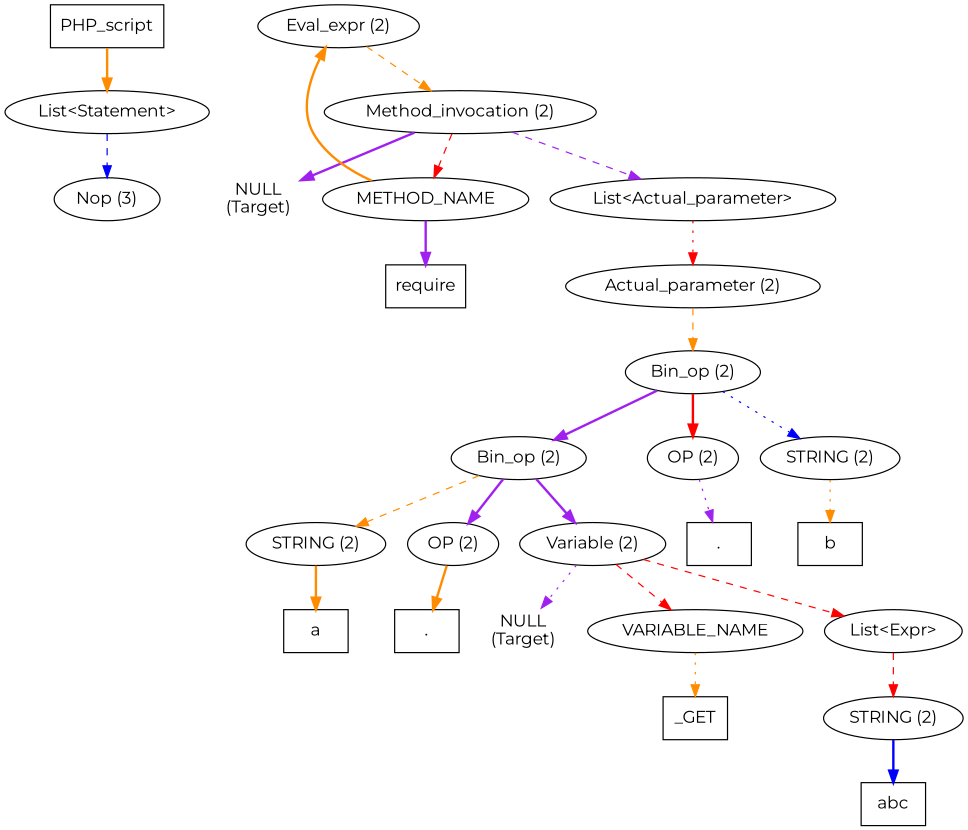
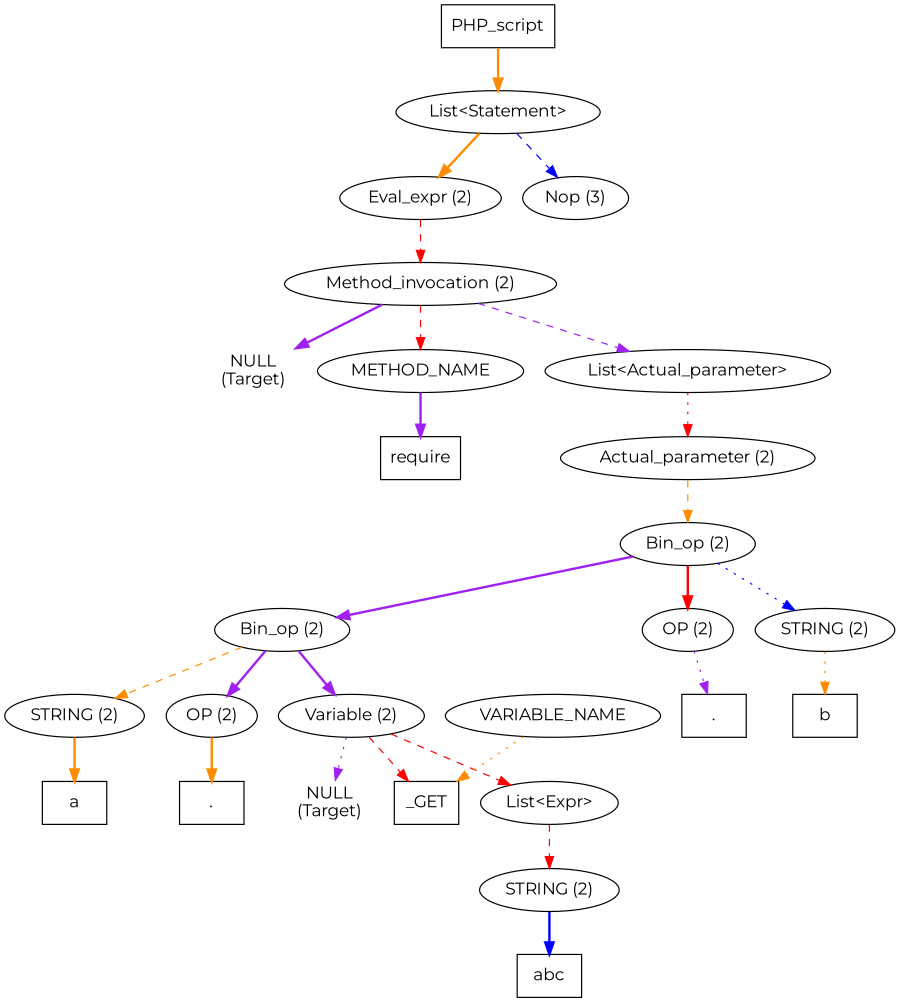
  digraph {
    fontname=Montserrat
    ordering=out
    node [fontname=Montserrat]
    edge [color=darkorange fontname=Montserrat style=bold]
    n1 [label=PHP_script shape=box]
    n2 [label="List<Statement>"]
    n3 [label="Eval_expr (2)"]
    n4 [label="Nop (3)"]
    n5 [label="Method_invocation (2)"]
    n6 [label="NULL\n(Target)" shape=plaintext]
    n7 [label=METHOD_NAME]
    n8 [label="List<Actual_parameter>"]
    n9 [label=require shape=box]
    n10 [label="Actual_parameter (2)"]
    n11 [label="Bin_op (2)"]
    n12 [label="Bin_op (2)"]
    n13 [label="OP (2)"]
    n14 [label="STRING (2)"]
    n15 [label="STRING (2)"]
    n16 [label="OP (2)"]
    n17 [label="Variable (2)"]
    n18 [label="." shape=box]
    n19 [label=b shape=box]
    n20 [label=a shape=box]
    n21 [label="." shape=box]
    n22 [label="NULL\n(Target)" shape=plaintext]
    n23 [label=VARIABLE_NAME]
    n24 [label="List<Expr>"]
    n25 [label=_GET shape=box]
    n26 [label="STRING (2)"]
    n27 [label=abc shape=box]
    n1 -> n2
-   n7 -> n3
+   n2 -> n3
    n2 -> n4 [color=blue style=dashed]
-   n3 -> n5 [style=dashed]
+   n3 -> n5 [color=red style=dashed]
    n5 -> n6 [color=purple]
    n5 -> n7 [color=red style=dashed]
    n5 -> n8 [color=purple style=dashed]
    n7 -> n9 [color=purple]
    n8 -> n10 [color=red style=dotted]
    n10 -> n11 [style=dashed]
    n11 -> n12 [color=purple]
    n11 -> n13 [color=red]
    n11 -> n14 [color=blue style=dotted]
    n12 -> n15 [style=dashed]
    n12 -> n16 [color=purple]
    n12 -> n17 [color=purple]
    n13 -> n18 [color=purple style=dotted]
    n14 -> n19 [style=dotted]
    n15 -> n20
    n16 -> n21
    n17 -> n22 [color=purple style=dotted]
-   n17 -> n23 [color=red style=dashed]
+   n17 -> n25 [color=red style=dashed]
    n17 -> n24 [color=red style=dashed]
    n23 -> n25 [style=dotted]
    n24 -> n26 [color=red style=dashed]
    n26 -> n27 [color=blue]
  }
